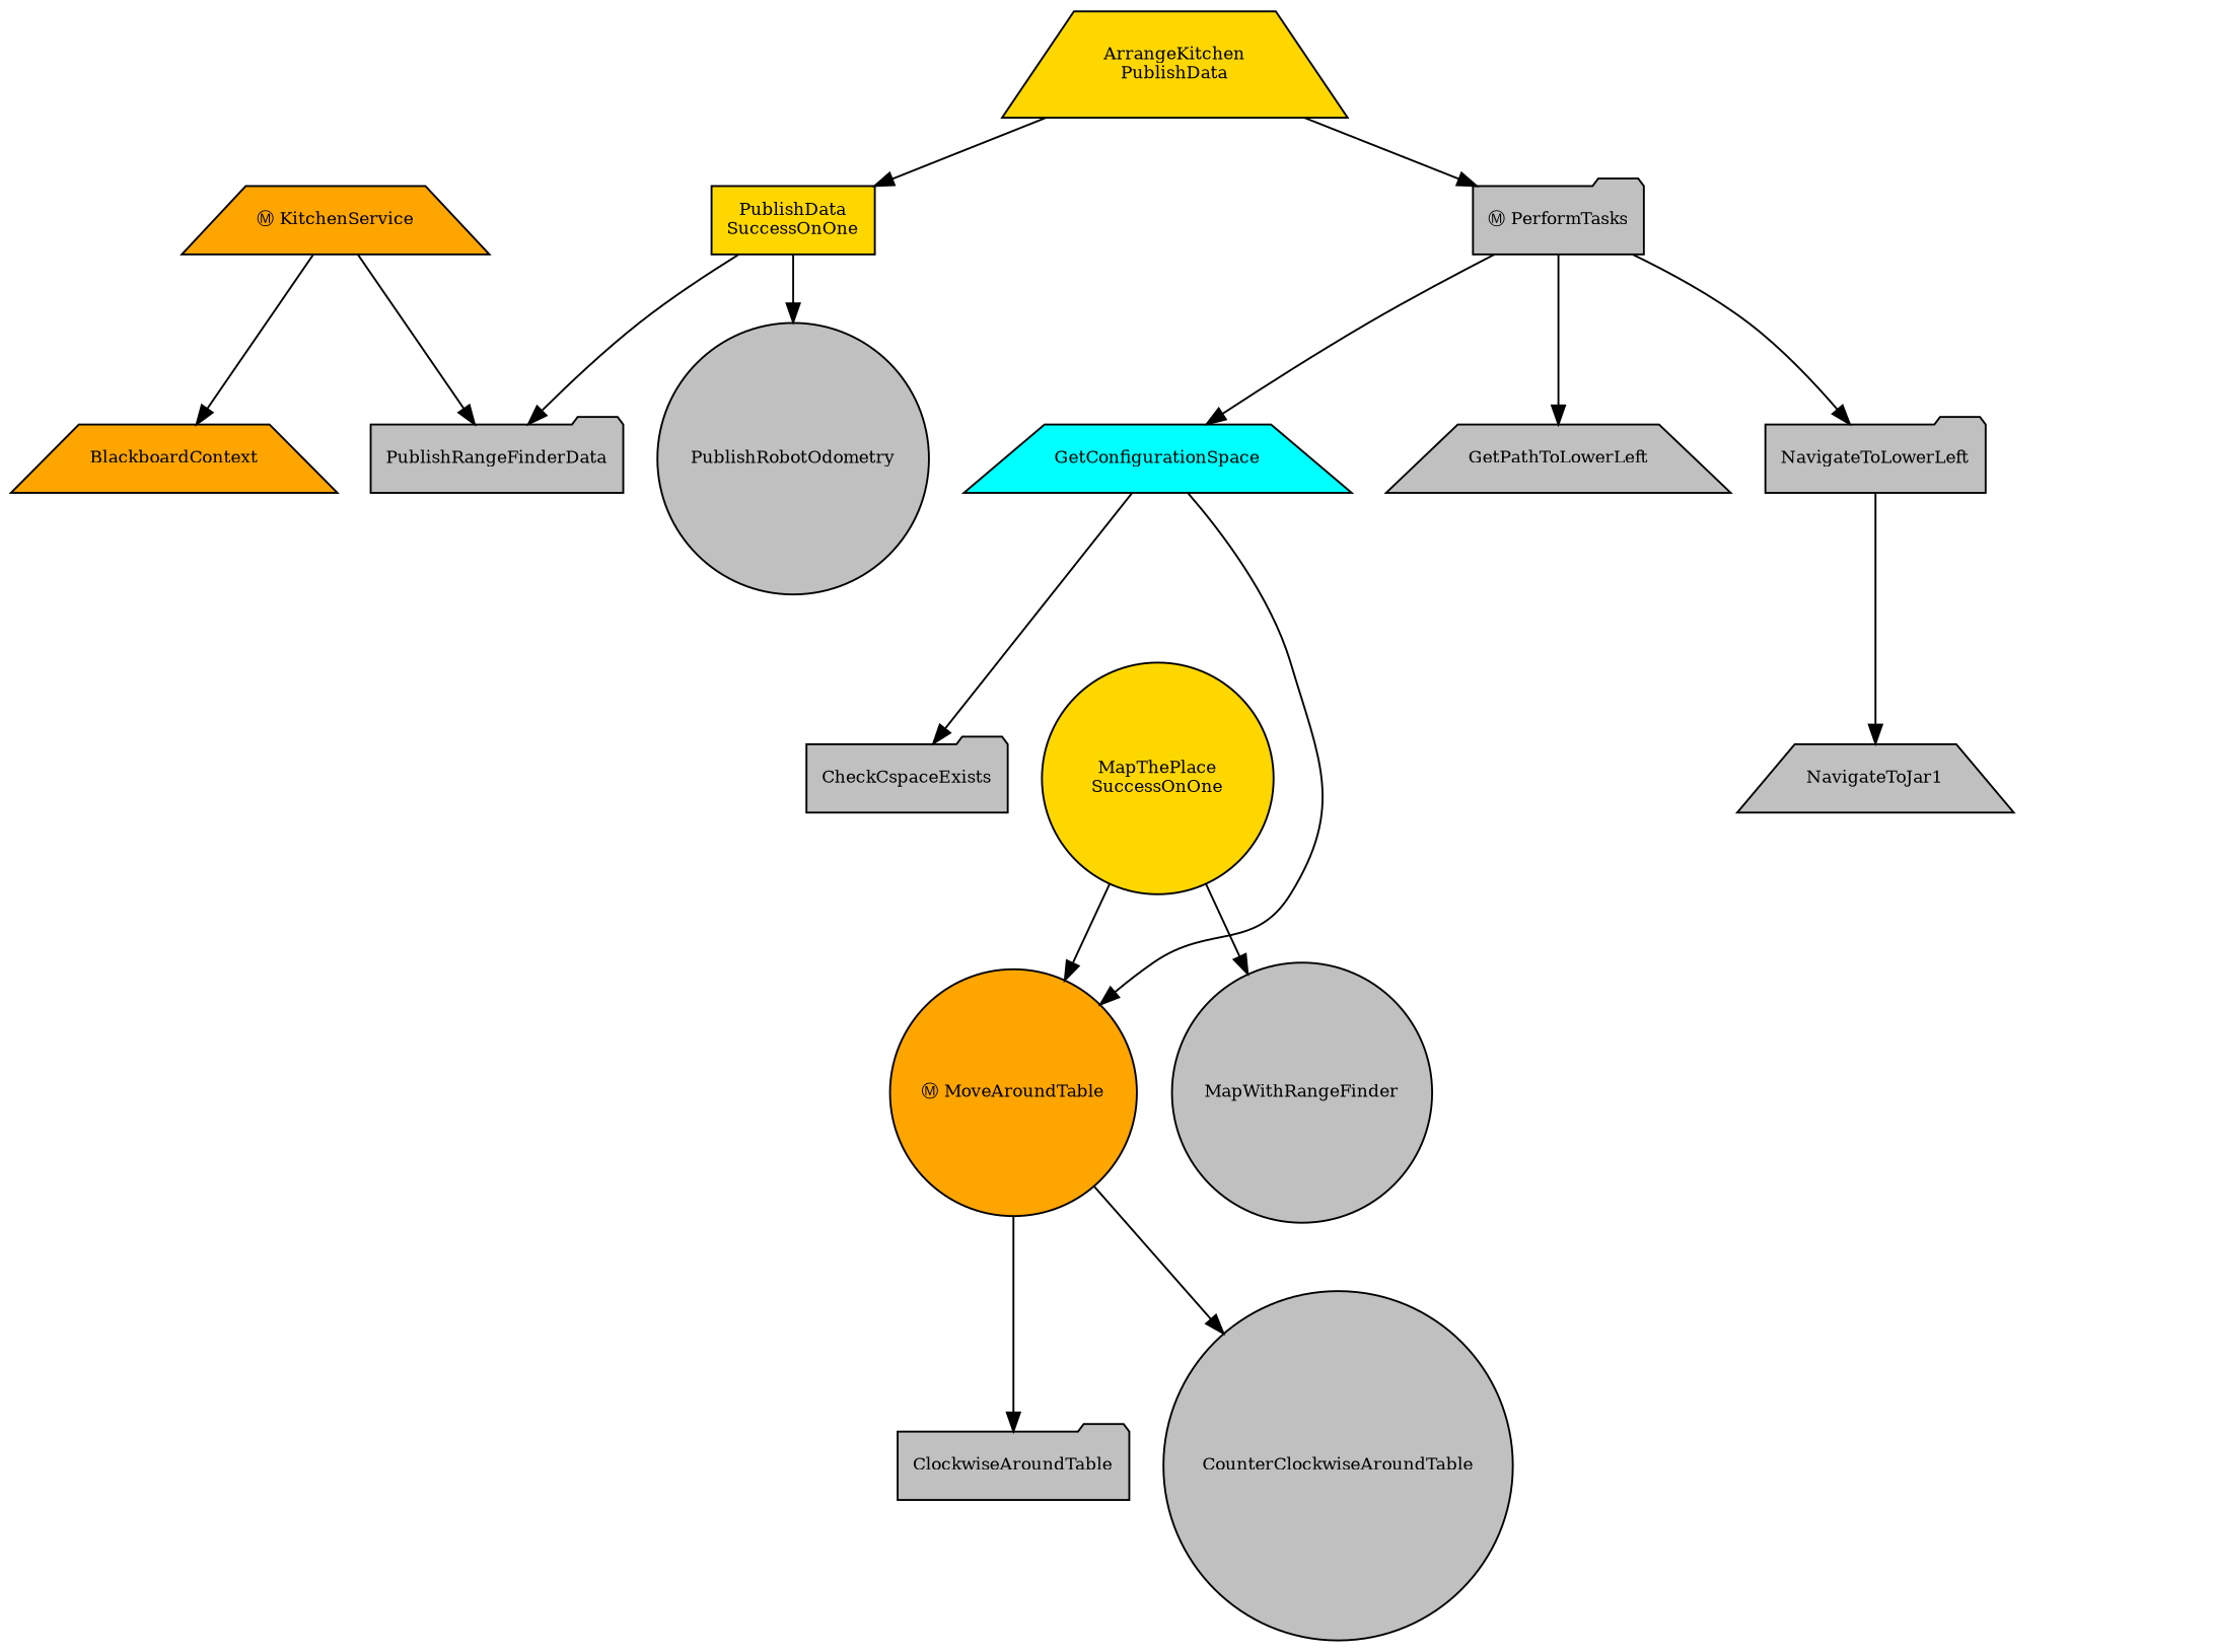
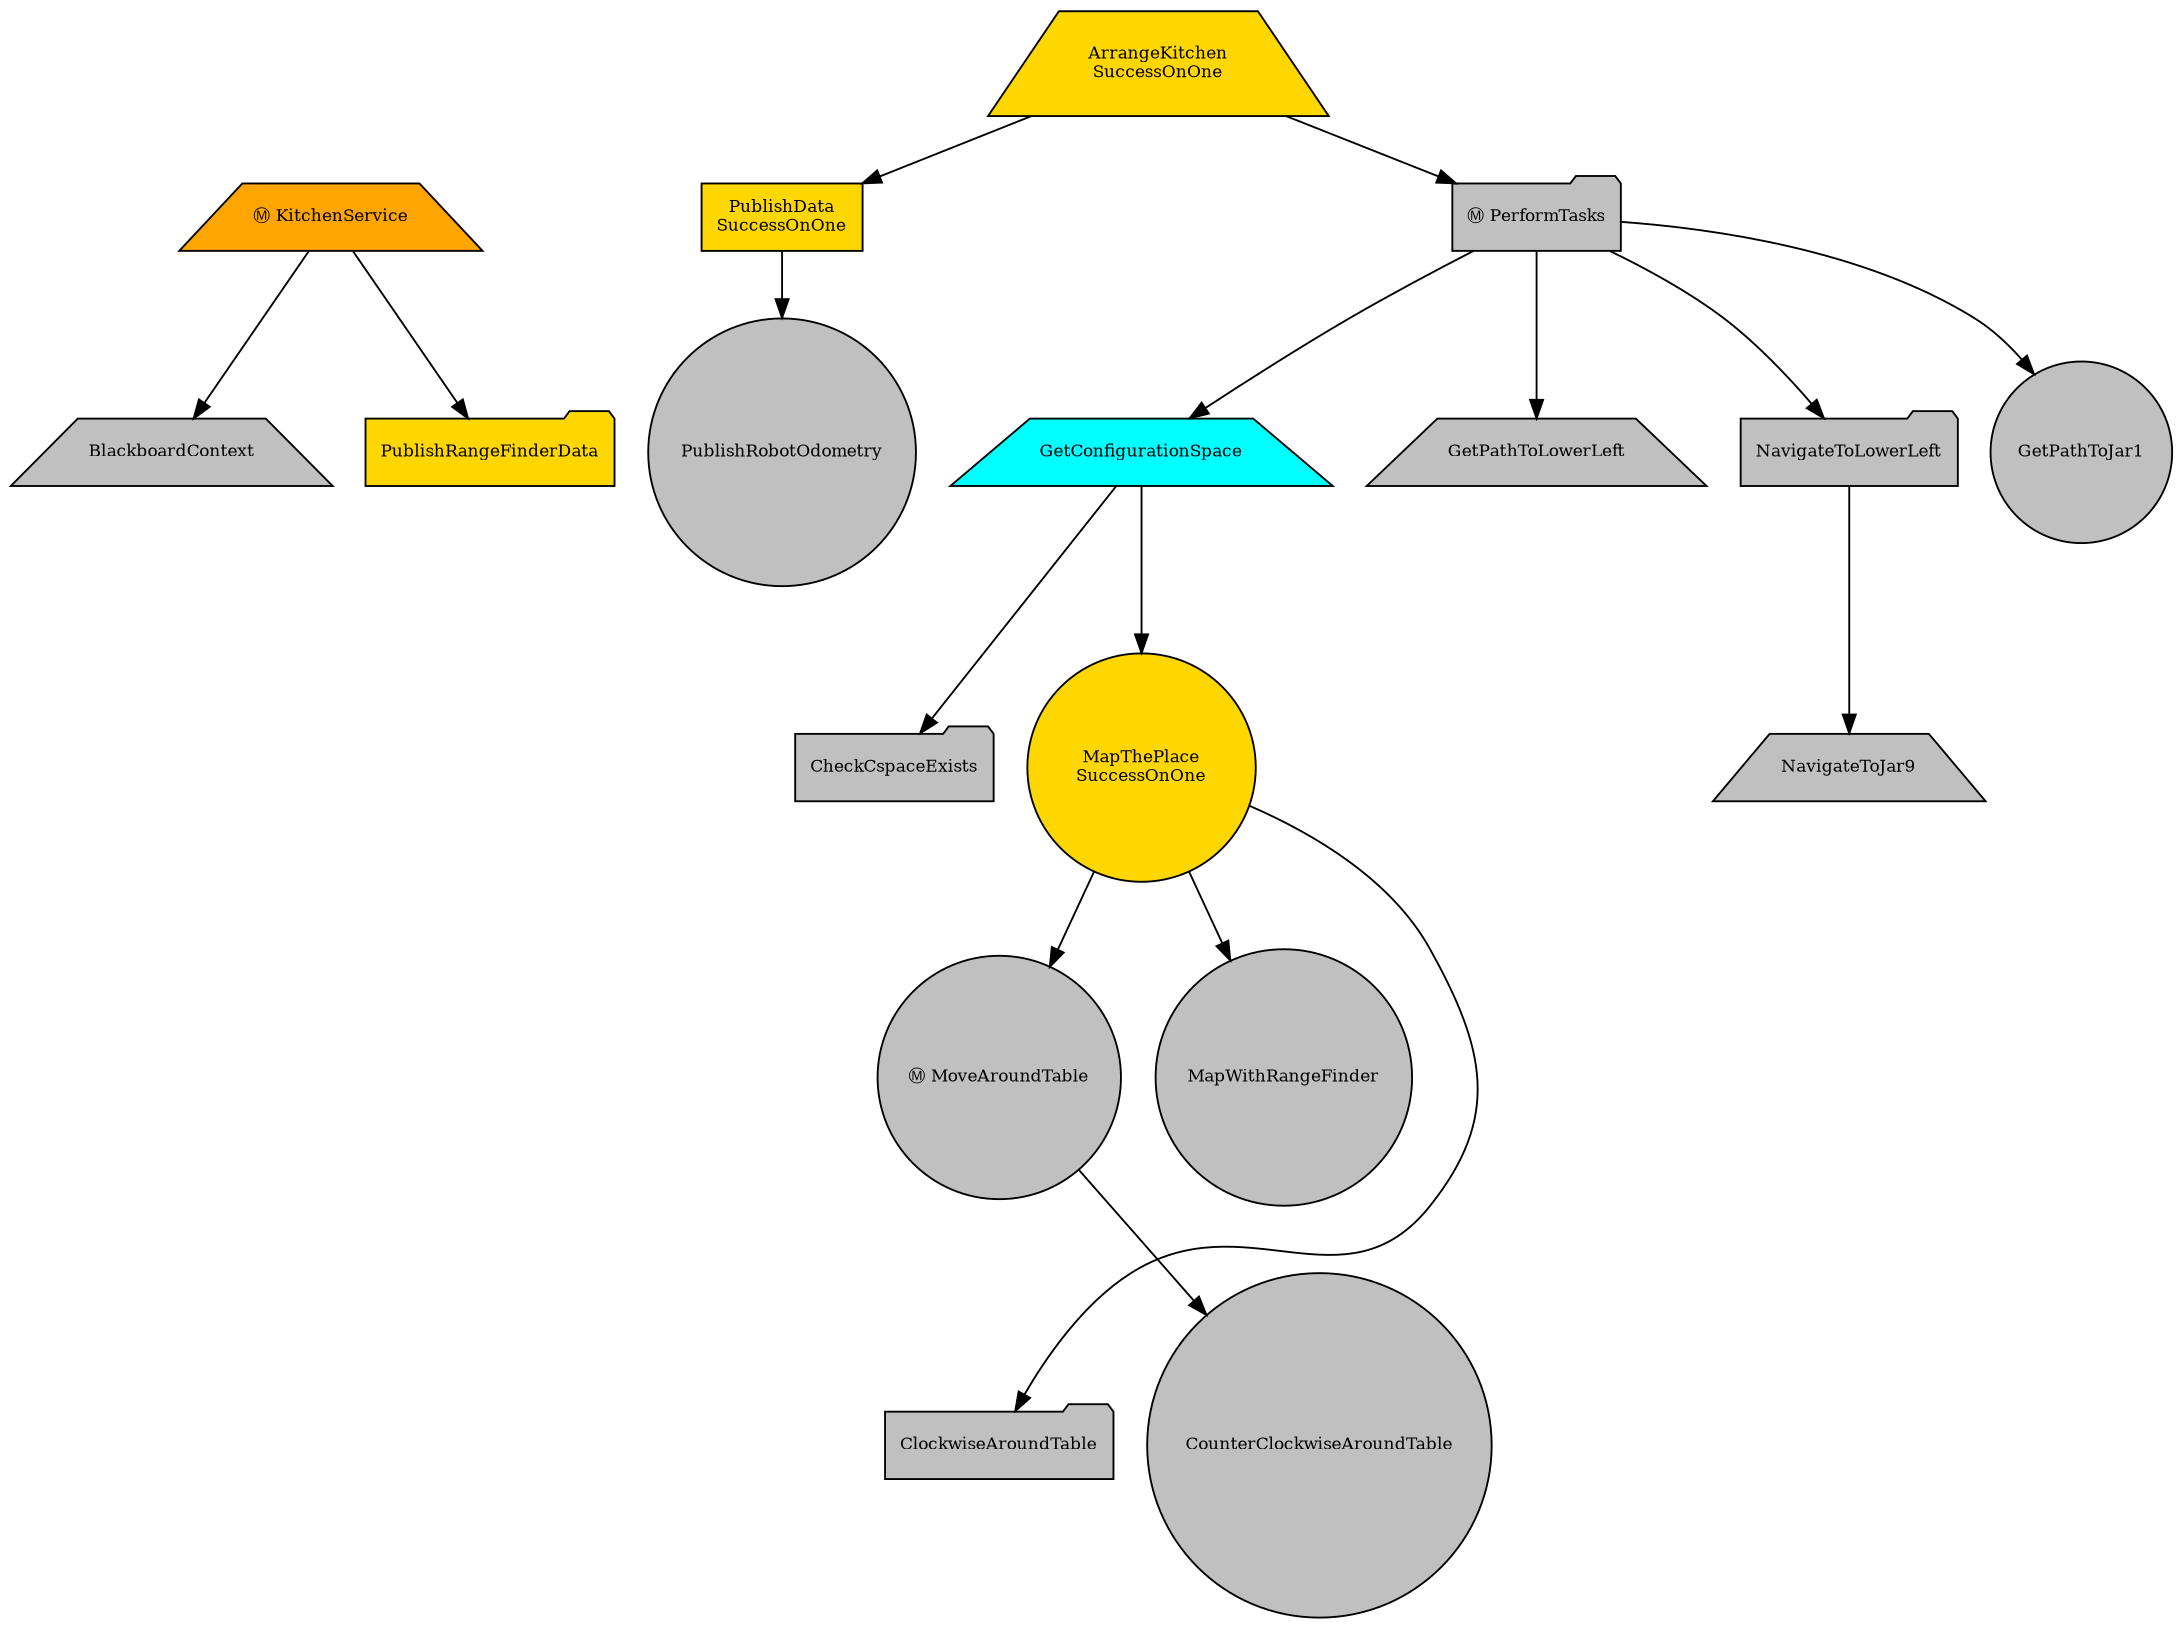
  digraph {
    fontname="times-roman"
    ordering=out
    node [fillcolor=gray fontcolor=black fontname="times-roman" fontsize=9 shape=trapezium style=filled]
    edge [fontname="times-roman"]
    n1 [fillcolor=orange label="Ⓜ KitchenService"]
-   n2 [fillcolor=orange label=BlackboardContext]
-   n3 [label=PublishRangeFinderData shape=folder]
-   n4 [fillcolor=gold label="ArrangeKitchen\nPublishData"]
+   n2 [label=BlackboardContext]
+   n3 [fillcolor=gold label=PublishRangeFinderData shape=folder]
+   n4 [fillcolor=gold label="ArrangeKitchen\nSuccessOnOne"]
    n5 [fillcolor=gold label="PublishData\nSuccessOnOne" shape=box]
    n6 [label="Ⓜ PerformTasks" shape=folder]
    n7 [label=PublishRobotOdometry shape=circle]
    n8 [fillcolor=cyan label=GetConfigurationSpace]
    n9 [label=GetPathToLowerLeft]
    n10 [label=NavigateToLowerLeft shape=folder]
+   n11 [label=GetPathToJar1 shape=circle]
    n12 [label=CheckCspaceExists shape=folder]
    n13 [fillcolor=gold label="MapThePlace\nSuccessOnOne" shape=circle]
-   n14 [label=NavigateToJar1]
-   n15 [fillcolor=orange label="Ⓜ MoveAroundTable" shape=circle]
+   n14 [label=NavigateToJar9]
+   n15 [label="Ⓜ MoveAroundTable" shape=circle]
    n16 [label=MapWithRangeFinder shape=circle]
    n17 [label=ClockwiseAroundTable shape=folder]
    n18 [label=CounterClockwiseAroundTable shape=circle]
    n1 -> n2
    n1 -> n3
    n4 -> n5
    n4 -> n6
-   n5 -> n3
    n5 -> n7
    n6 -> n8
    n6 -> n9
    n6 -> n10
+   n6 -> n11
    n8 -> n12
-   n8 -> n15
+   n8 -> n13
    n10 -> n14
    n13 -> n15
    n13 -> n16
-   n15 -> n17
+   n13 -> n17
    n15 -> n18
  }
